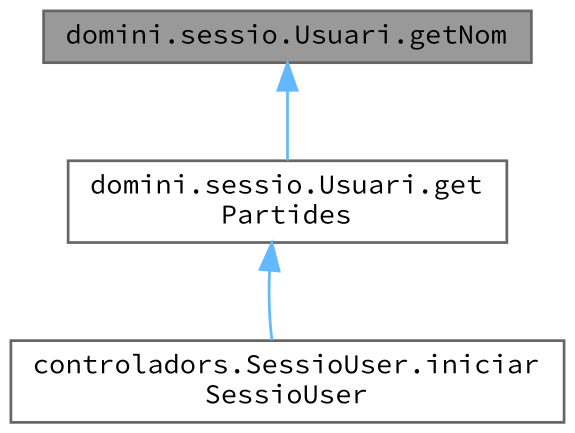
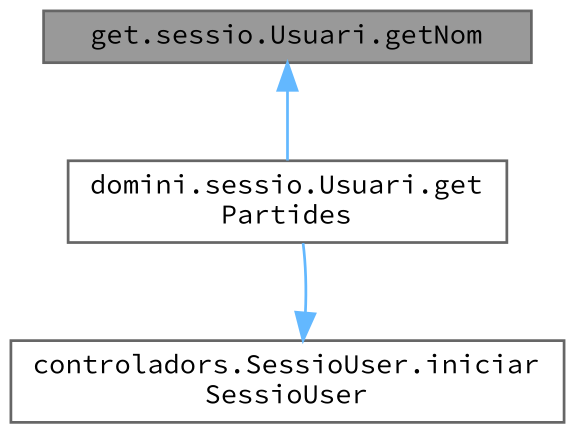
  digraph {
    fontname="Source Code Pro"
    rankdir=TB
    node [color=grey40 fillcolor=white fontname="Source Code Pro" fontsize=10 shape=box style=filled]
    edge [color=steelblue1 dir=back fontname="Source Code Pro" fontsize=10 labelfontname=Helvetica labelfontsize=10 style=solid]
-   n1 [color=gray40 fillcolor=grey60 fontcolor=black height=0.2 label="domini.sessio.Usuari.getNom" width=0.4]
+   n1 [color=gray40 fillcolor=grey60 fontcolor=black height=0.2 label="get.sessio.Usuari.getNom" width=0.4]
    n2 [height=0.2 label="domini.sessio.Usuari.get\lPartides" width=0.4]
    n3 [height=0.2 label="controladors.SessioUser.iniciar\lSessioUser" width=0.4]
    n1 -> n2
-   n2 -> n3
+   n3 -> n2
  }
